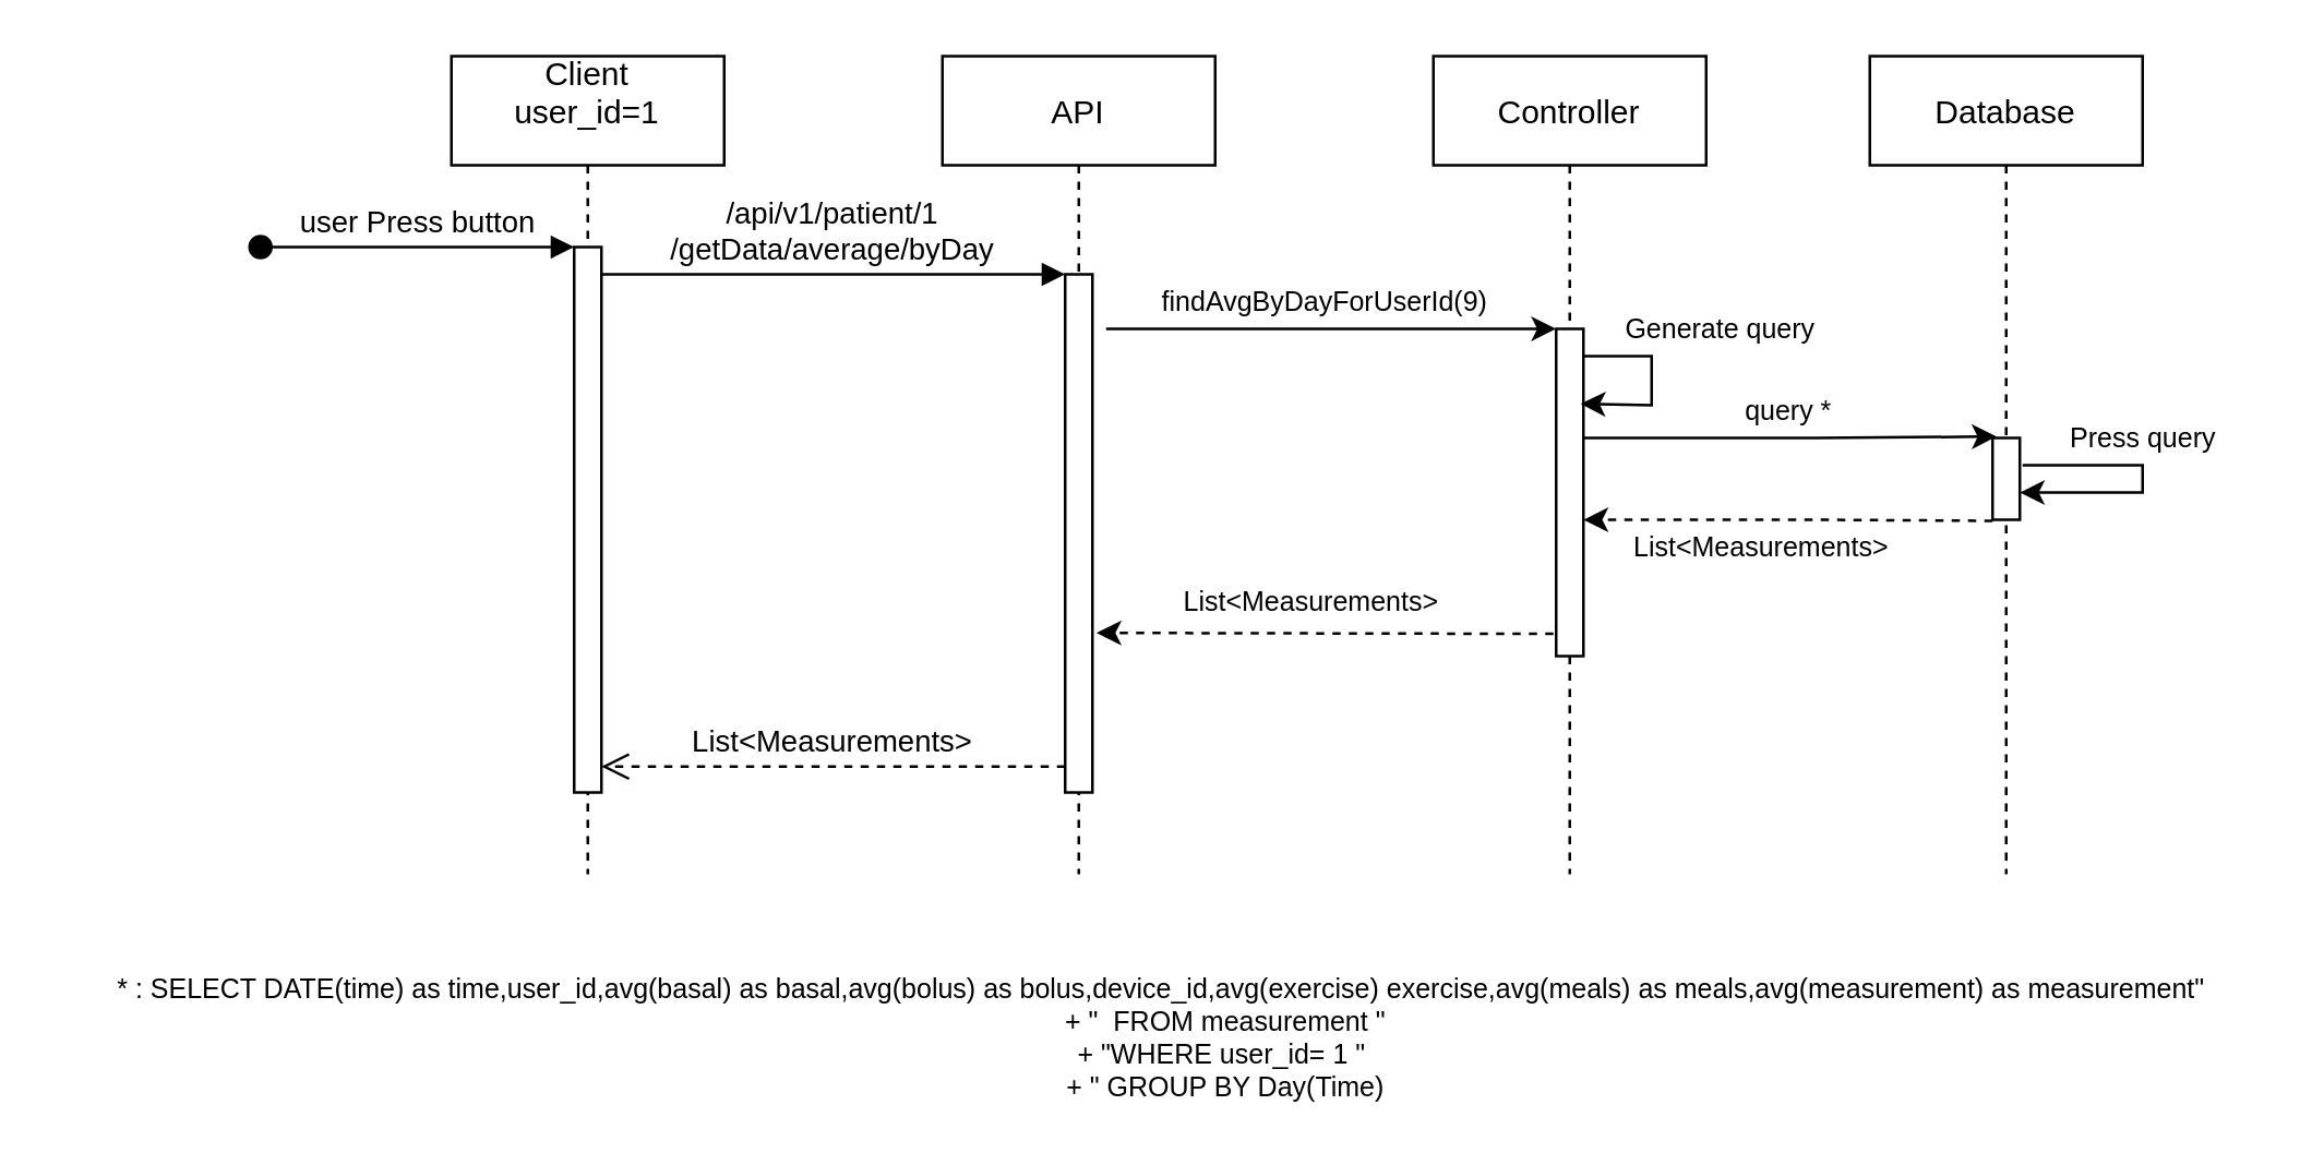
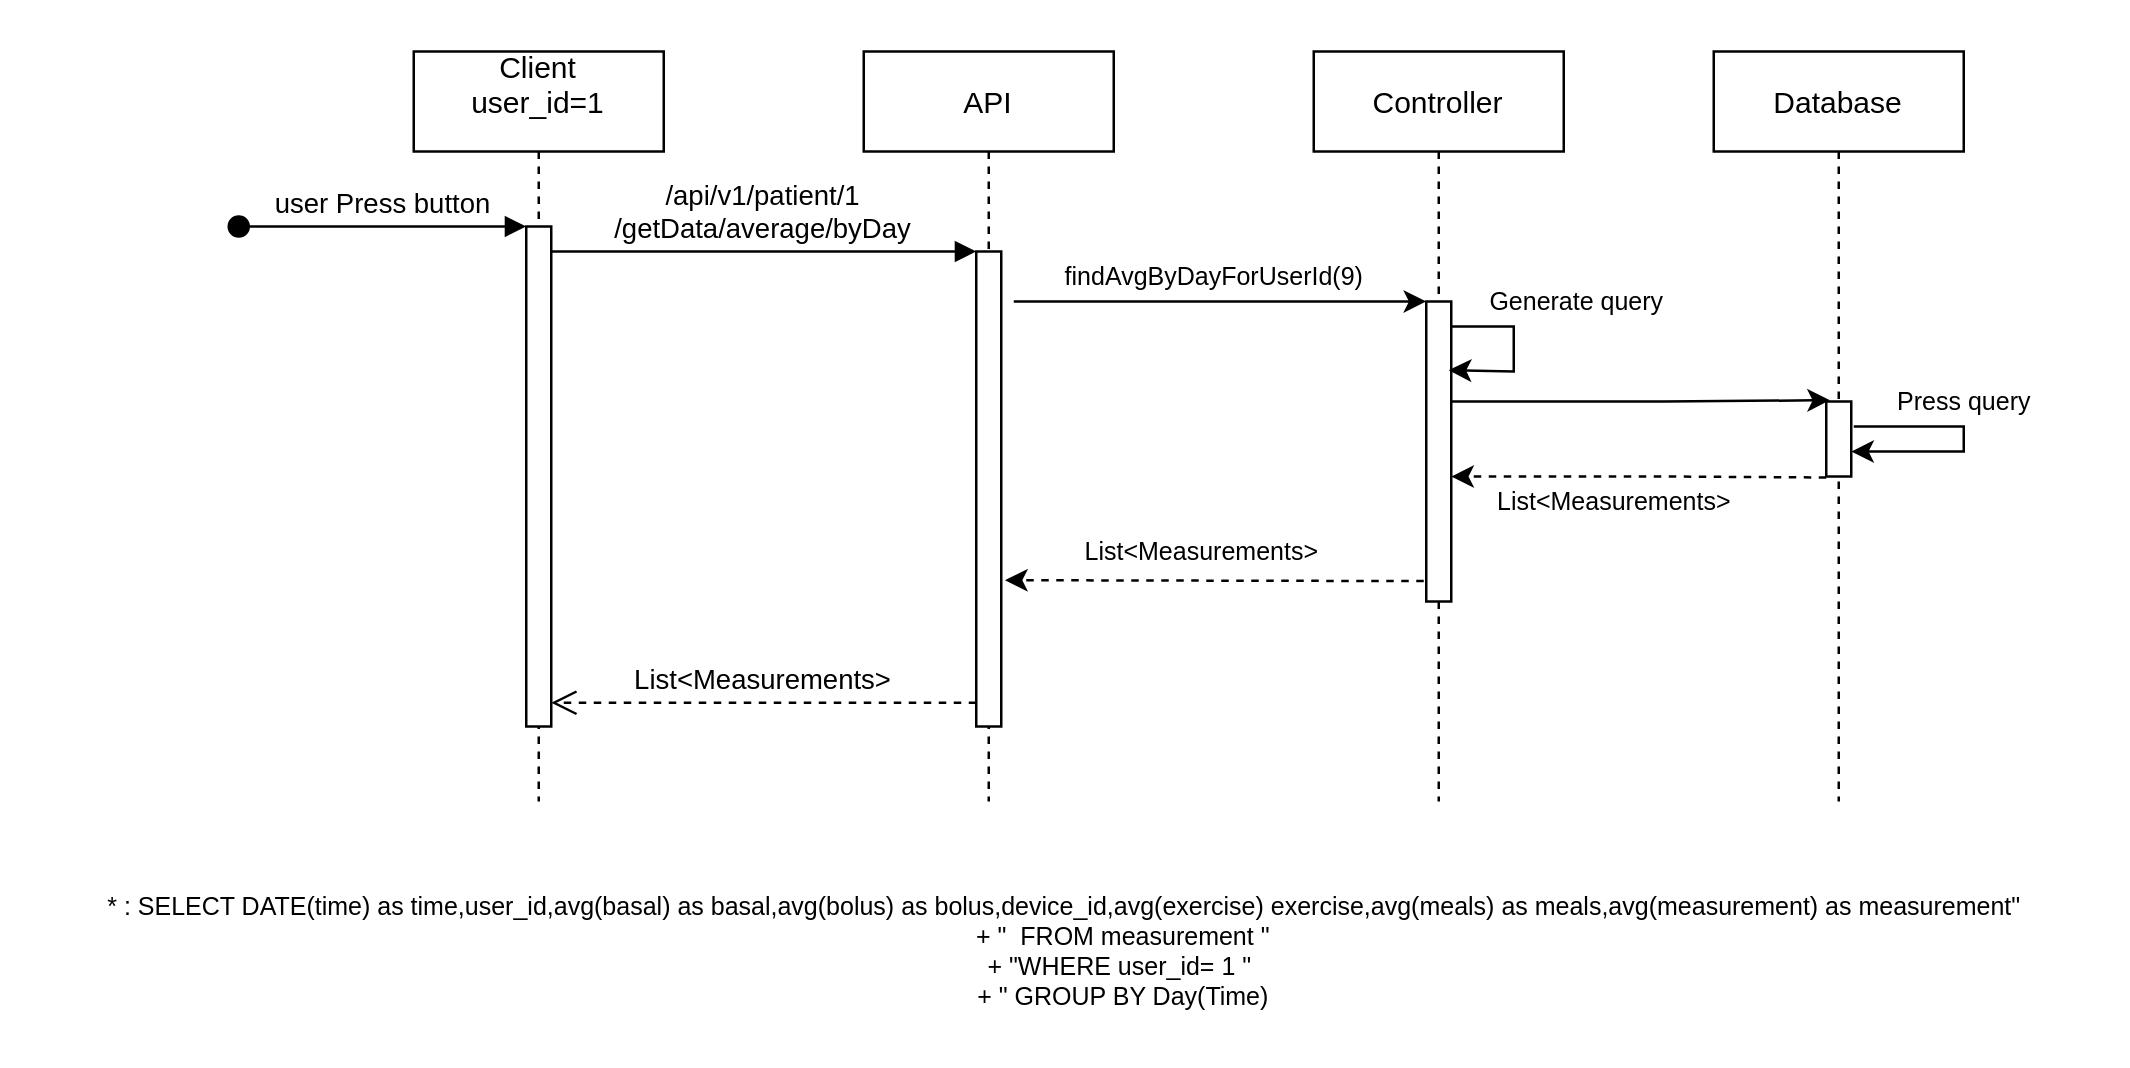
  <mxCell id="0" />
  <mxCell id="1" parent="0" />
  <mxCell id="2" value="Client &#10;user_id=1&#10;" style="shape=umlLifeline;perimeter=lifelinePerimeter;container=1;collapsible=0;recursiveResize=0;rounded=0;shadow=0;strokeWidth=1;" parent="1" vertex="1"><mxGeometry x="165" y="20" width="100" height="300" as="geometry" /></mxCell>
  <mxCell id="3" value="" style="points=[];perimeter=orthogonalPerimeter;rounded=0;shadow=0;strokeWidth=1;" parent="2" vertex="1"><mxGeometry x="45" y="70" width="10" height="200" as="geometry" /></mxCell>
  <mxCell id="4" value="user Press button" style="verticalAlign=bottom;startArrow=oval;endArrow=block;startSize=8;shadow=0;strokeWidth=1;" parent="2" target="3" edge="1"><mxGeometry relative="1" as="geometry"><mxPoint x="-70" y="70" as="sourcePoint" /></mxGeometry></mxCell>
  <mxCell id="5" value="API" style="shape=umlLifeline;perimeter=lifelinePerimeter;container=1;collapsible=0;recursiveResize=0;rounded=0;shadow=0;strokeWidth=1;" parent="1" vertex="1"><mxGeometry x="345" y="20" width="100" height="300" as="geometry" /></mxCell>
  <mxCell id="6" value="" style="points=[];perimeter=orthogonalPerimeter;rounded=0;shadow=0;strokeWidth=1;" parent="5" vertex="1"><mxGeometry x="45" y="80" width="10" height="190" as="geometry" /></mxCell>
  <mxCell id="7" value="List&lt;Measurements&gt;" style="verticalAlign=bottom;endArrow=open;dashed=1;endSize=8;exitX=0;exitY=0.95;shadow=0;strokeWidth=1;" parent="1" source="6" target="3" edge="1"><mxGeometry relative="1" as="geometry"><mxPoint x="320" y="176" as="targetPoint" /></mxGeometry></mxCell>
  <mxCell id="8" value="/api/v1/patient/1&#10;/getData/average/byDay" style="verticalAlign=bottom;endArrow=block;entryX=0;entryY=0;shadow=0;strokeWidth=1;" parent="1" source="3" target="6" edge="1"><mxGeometry relative="1" as="geometry"><mxPoint x="320" y="100" as="sourcePoint" /><mxPoint as="offset" /></mxGeometry></mxCell>
  <mxCell id="9" value="Database" style="shape=umlLifeline;perimeter=lifelinePerimeter;container=1;collapsible=0;recursiveResize=0;rounded=0;shadow=0;strokeWidth=1;" vertex="1" parent="1"><mxGeometry x="685" y="20" width="100" height="300" as="geometry" /></mxCell>
  <mxCell id="10" value="" style="points=[];perimeter=orthogonalPerimeter;rounded=0;shadow=0;strokeWidth=1;" vertex="1" parent="9"><mxGeometry x="45" y="140" width="10" height="30" as="geometry" /></mxCell>
  <mxCell id="11" value="" style="endArrow=classic;html=1;rounded=0;" edge="1" parent="9" target="10"><mxGeometry width="50" height="50" relative="1" as="geometry"><mxPoint x="56" y="150" as="sourcePoint" /><mxPoint x="56" y="190" as="targetPoint" /><Array as="points"><mxPoint x="100" y="150" /><mxPoint x="100" y="160" /></Array></mxGeometry></mxCell>
  <mxCell id="12" value="" style="endArrow=classic;html=1;rounded=0;" edge="1" parent="1" target="14"><mxGeometry width="50" height="50" relative="1" as="geometry"><mxPoint x="435" y="120" as="sourcePoint" /><mxPoint x="545" y="120" as="targetPoint" /><Array as="points"><mxPoint x="405" y="120" /><mxPoint x="435" y="120" /></Array></mxGeometry></mxCell>
  <mxCell id="13" value="Controller" style="shape=umlLifeline;perimeter=lifelinePerimeter;container=1;collapsible=0;recursiveResize=0;rounded=0;shadow=0;strokeWidth=1;" vertex="1" parent="1"><mxGeometry x="525" y="20" width="100" height="300" as="geometry" /></mxCell>
  <mxCell id="14" value="" style="points=[];perimeter=orthogonalPerimeter;rounded=0;shadow=0;strokeWidth=1;" vertex="1" parent="13"><mxGeometry x="45" y="100" width="10" height="120" as="geometry" /></mxCell>
  <mxCell id="15" value="" style="endArrow=classic;html=1;rounded=0;fontSize=10;entryX=0.9;entryY=0.229;entryDx=0;entryDy=0;entryPerimeter=0;" edge="1" parent="13" source="14" target="14"><mxGeometry width="50" height="50" relative="1" as="geometry"><mxPoint x="60" y="170" as="sourcePoint" /><mxPoint x="60" y="128" as="targetPoint" /><Array as="points"><mxPoint x="80" y="110" /><mxPoint x="80" y="128" /></Array></mxGeometry></mxCell>
  <mxCell id="16" value="&lt;font style=&quot;font-size: 10px&quot;&gt;findAvgByDayForUserId(9)&lt;/font&gt;" style="text;html=1;align=center;verticalAlign=middle;resizable=0;points=[];autosize=1;strokeColor=none;fillColor=none;" vertex="1" parent="1"><mxGeometry x="415" y="100" width="140" height="20" as="geometry" /></mxCell>
  <mxCell id="17" value="Generate query" style="text;html=1;align=center;verticalAlign=middle;resizable=0;points=[];autosize=1;strokeColor=none;fillColor=none;fontSize=10;" vertex="1" parent="1"><mxGeometry x="585" y="110" width="90" height="20" as="geometry" /></mxCell>
  <mxCell id="18" value="" style="endArrow=classic;html=1;rounded=0;fontSize=10;entryX=0.15;entryY=-0.017;entryDx=0;entryDy=0;entryPerimeter=0;" edge="1" parent="1" source="14" target="10"><mxGeometry width="50" height="50" relative="1" as="geometry"><mxPoint x="585" y="190" as="sourcePoint" /><mxPoint x="715" y="160" as="targetPoint" /><Array as="points"><mxPoint x="665" y="160" /></Array></mxGeometry></mxCell>
- <mxCell id="19" value="query *" style="text;html=1;align=center;verticalAlign=middle;resizable=0;points=[];autosize=1;strokeColor=none;fillColor=none;fontSize=10;" vertex="1" parent="1"><mxGeometry x="630" y="140" width="50" height="20" as="geometry" /></mxCell>
  <mxCell id="20" value="* : SELECT DATE(time) as time,user_id,avg(basal) as basal,avg(bolus) as bolus,device_id,avg(exercise) exercise,avg(meals) as meals,avg(measurement) as measurement&quot;&lt;br&gt;&amp;nbsp;&amp;nbsp; &amp;nbsp;&amp;nbsp;&amp;nbsp;&amp;nbsp; &amp;nbsp;&amp;nbsp;&amp;nbsp; &amp;nbsp;&amp;nbsp;&amp;nbsp;&amp;nbsp; + &quot;&amp;nbsp; FROM measurement &quot;&lt;br&gt;&amp;nbsp;&amp;nbsp; &amp;nbsp;&amp;nbsp;&amp;nbsp;&amp;nbsp; &amp;nbsp;&amp;nbsp;&amp;nbsp; &amp;nbsp;&amp;nbsp;&amp;nbsp;&amp;nbsp; + &quot;WHERE user_id= 1 &quot;&amp;nbsp; &lt;br&gt;&amp;nbsp;&amp;nbsp; &amp;nbsp;&amp;nbsp;&amp;nbsp;&amp;nbsp; &amp;nbsp;&amp;nbsp;&amp;nbsp; &amp;nbsp;&amp;nbsp;&amp;nbsp;&amp;nbsp; + &quot; GROUP BY Day(Time)" style="text;html=1;align=center;verticalAlign=middle;resizable=0;points=[];autosize=1;strokeColor=none;fillColor=none;fontSize=10;" vertex="1" parent="1"><mxGeometry x="20" y="355" width="810" height="50" as="geometry" /></mxCell>
  <mxCell id="21" value="" style="endArrow=classic;html=1;rounded=0;fontSize=10;exitX=0;exitY=1.013;exitDx=0;exitDy=0;exitPerimeter=0;dashed=1;" edge="1" parent="1" source="10" target="14"><mxGeometry width="50" height="50" relative="1" as="geometry"><mxPoint x="505" y="100" as="sourcePoint" /><mxPoint x="555" y="50" as="targetPoint" /><Array as="points"><mxPoint x="665" y="190" /></Array></mxGeometry></mxCell>
  <mxCell id="22" value="List&amp;lt;Measurements&amp;gt;" style="text;html=1;align=center;verticalAlign=middle;resizable=0;points=[];autosize=1;strokeColor=none;fillColor=none;fontSize=10;" vertex="1" parent="1"><mxGeometry x="590" y="190" width="110" height="20" as="geometry" /></mxCell>
  <mxCell id="23" value="" style="endArrow=classic;html=1;rounded=0;fontSize=10;exitX=-0.1;exitY=0.932;exitDx=0;exitDy=0;exitPerimeter=0;entryX=1.15;entryY=0.692;entryDx=0;entryDy=0;entryPerimeter=0;dashed=1;" edge="1" parent="1" source="14" target="6"><mxGeometry width="50" height="50" relative="1" as="geometry"><mxPoint x="566" y="231.06" as="sourcePoint" /><mxPoint x="415" y="231.06" as="targetPoint" /></mxGeometry></mxCell>
  <mxCell id="24" value="List&amp;lt;Measurements&amp;gt;" style="text;html=1;align=center;verticalAlign=middle;resizable=0;points=[];autosize=1;strokeColor=none;fillColor=none;fontSize=10;" vertex="1" parent="1"><mxGeometry x="425" y="210" width="110" height="20" as="geometry" /></mxCell>
  <mxCell id="25" value="Press query" style="text;html=1;align=center;verticalAlign=middle;resizable=0;points=[];autosize=1;strokeColor=none;fillColor=none;fontSize=10;" vertex="1" parent="1"><mxGeometry x="745" y="150" width="80" height="20" as="geometry" /></mxCell>
